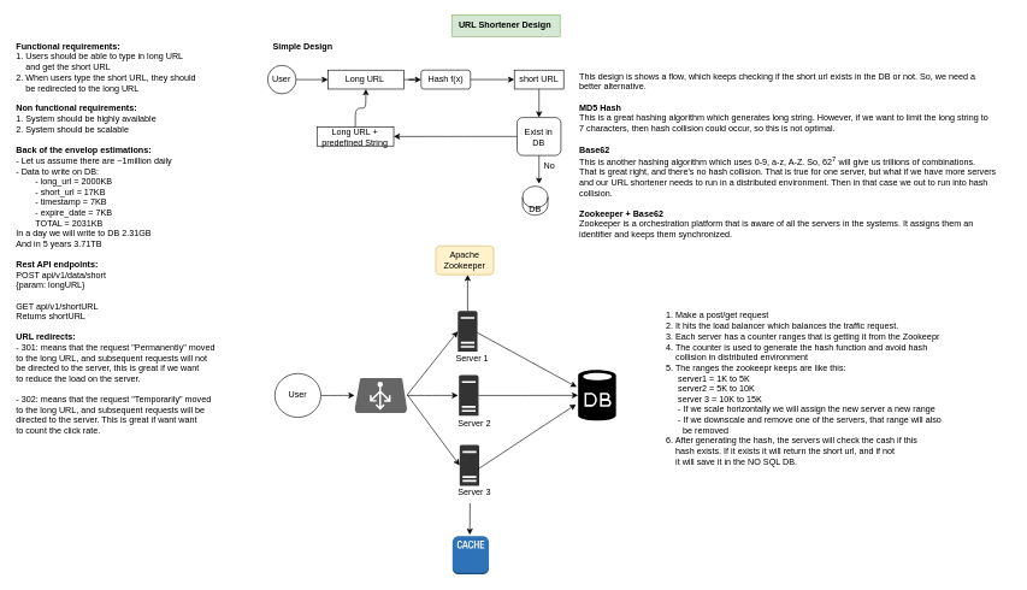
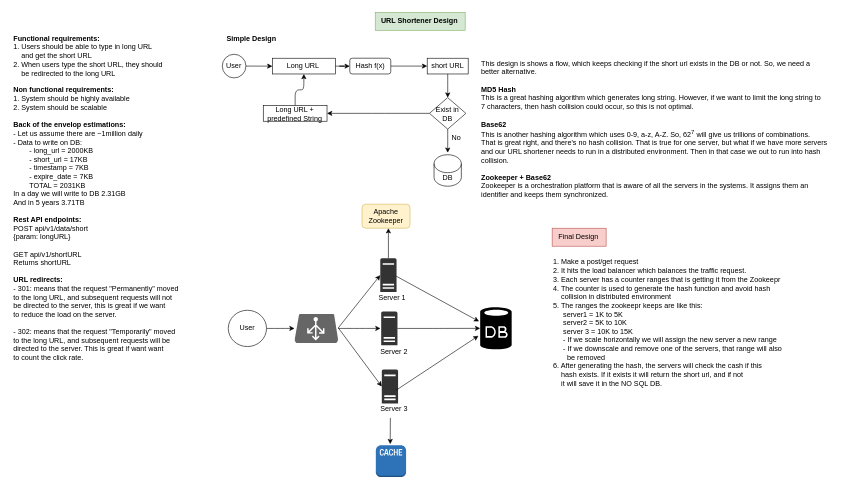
  <mxCell id="0" />
  <mxCell id="1" parent="0" />
  <mxCell id="2" value="URL Shortener Design&amp;nbsp;" style="text;html=1;align=center;verticalAlign=middle;resizable=0;points=[];autosize=1;strokeColor=#82b366;fillColor=#d5e8d4;fontStyle=1" vertex="1" parent="1"><mxGeometry x="625" y="20" width="150" height="30" as="geometry" /></mxCell>
  <mxCell id="3" value="&lt;b&gt;Functional requirements:&amp;nbsp;&lt;/b&gt;&lt;div&gt;1. Users should be able to type in long URL&amp;nbsp;&lt;/div&gt;&lt;div&gt;&amp;nbsp; &amp;nbsp; and get the short URL&amp;nbsp;&lt;/div&gt;&lt;div&gt;2. When users type the short URL, they should&lt;/div&gt;&lt;div&gt;&amp;nbsp; &amp;nbsp; be redirected to the long URL&amp;nbsp;&lt;/div&gt;&lt;div&gt;&lt;br&gt;&lt;/div&gt;&lt;div&gt;&lt;b&gt;Non functional requirements:&amp;nbsp;&lt;/b&gt;&lt;/div&gt;&lt;div&gt;1. System should be highly available&amp;nbsp;&lt;/div&gt;&lt;div&gt;2. System should be scalable&amp;nbsp;&lt;/div&gt;&lt;div&gt;&lt;br&gt;&lt;/div&gt;&lt;div&gt;&lt;b&gt;Back of the envelop estimations:&amp;nbsp;&lt;/b&gt;&lt;/div&gt;&lt;div&gt;- Let us assume there are ~1million daily&lt;/div&gt;&lt;div&gt;&lt;span style=&quot;background-color: initial;&quot;&gt;- Data to write on DB:&amp;nbsp;&lt;/span&gt;&lt;br&gt;&lt;/div&gt;&lt;div&gt;&lt;span style=&quot;background-color: initial;&quot;&gt;&lt;span style=&quot;white-space: pre;&quot;&gt;&#09;&lt;/span&gt;- long_url = 2000KB&lt;/span&gt;&lt;/div&gt;&lt;div&gt;&lt;span style=&quot;white-space: pre;&quot;&gt;&#09;&lt;/span&gt;- short_url = 17KB&lt;br&gt;&lt;span style=&quot;white-space: pre;&quot;&gt;&#09;&lt;/span&gt;- timestamp = 7KB&lt;br&gt;&lt;/div&gt;&lt;div&gt;&lt;span style=&quot;white-space: pre;&quot;&gt;&#09;&lt;/span&gt;- expire_date = 7KB&lt;/div&gt;&lt;div&gt;&lt;span style=&quot;white-space: pre;&quot;&gt;&#09;&lt;/span&gt;TOTAL = 2031KB&amp;nbsp;&lt;/div&gt;&lt;div&gt;In a day we will write to DB 2.31GB&lt;/div&gt;&lt;div&gt;And in 5 years 3.71TB&amp;nbsp;&lt;/div&gt;&lt;div&gt;&lt;br&gt;&lt;/div&gt;&lt;div&gt;&lt;b&gt;Rest API endpoints:&amp;nbsp;&amp;nbsp;&lt;/b&gt;&amp;nbsp;&lt;br&gt;&lt;/div&gt;&lt;div&gt;POST api/v1/data/short&lt;/div&gt;&lt;div&gt;{param: longURL}&lt;/div&gt;&lt;div&gt;&lt;br&gt;&lt;/div&gt;&lt;div&gt;GET api/v1/shortURL&lt;/div&gt;&lt;div&gt;Returns shortURL&amp;nbsp;&lt;/div&gt;&lt;div&gt;&lt;br&gt;&lt;/div&gt;&lt;div&gt;&lt;b&gt;URL redirects:&amp;nbsp;&lt;/b&gt;&lt;/div&gt;&lt;div&gt;- 301: means that the request &quot;Permanently&quot; moved&lt;/div&gt;&lt;div&gt;to the long URL, and subsequent requests will not&lt;/div&gt;&lt;div&gt;be directed to the server, this is great if we want&amp;nbsp;&lt;/div&gt;&lt;div&gt;to reduce the load on the server.&amp;nbsp;&lt;/div&gt;&lt;div&gt;&lt;br&gt;&lt;/div&gt;&lt;div&gt;- 302: means that the request &quot;Temporarily&quot; moved&amp;nbsp;&lt;/div&gt;&lt;div&gt;to the long URL, and subsequent requests will be&lt;/div&gt;&lt;div&gt;directed to the server. This is great if want want&amp;nbsp;&lt;/div&gt;&lt;div&gt;to count the click rate.&amp;nbsp;&amp;nbsp;&lt;/div&gt;" style="text;html=1;align=left;verticalAlign=middle;resizable=0;points=[];autosize=1;strokeColor=none;fillColor=none;" vertex="1" parent="1"><mxGeometry x="20" y="50" width="300" height="560" as="geometry" /></mxCell>
  <mxCell id="4" value="Simple Design&amp;nbsp;" style="text;html=1;align=center;verticalAlign=middle;resizable=0;points=[];autosize=1;strokeColor=none;fillColor=none;fontStyle=1" vertex="1" parent="1"><mxGeometry x="370" y="50" width="100" height="30" as="geometry" /></mxCell>
  <mxCell id="5" value="This design is shows a flow, which keeps checking if the short url exists in the DB or not. So, we need a&amp;nbsp;&lt;div&gt;better alternative.&amp;nbsp;&lt;br&gt;&lt;div&gt;&lt;br&gt;&lt;/div&gt;&lt;/div&gt;&lt;div&gt;&lt;b&gt;MD5 Hash&lt;/b&gt;&lt;/div&gt;&lt;div&gt;This is a great hashing algorithm which generates long string. However, if we want to limit the long string to&amp;nbsp;&lt;/div&gt;&lt;div&gt;7 characters, then hash collision could occur, so this is not optimal.&lt;/div&gt;&lt;div&gt;&lt;br&gt;&lt;/div&gt;&lt;div&gt;&lt;b&gt;Base62&lt;/b&gt;&lt;/div&gt;&lt;div&gt;This is another hashing algorithm which uses 0-9, a-z, A-Z. So, 62&lt;sup&gt;7&lt;/sup&gt; will give us trillions of combinations.&lt;/div&gt;&lt;div&gt;That is great right, and there's no hash collision. That is true for one server, but what if we have more servers&lt;/div&gt;&lt;div&gt;and our URL shortener needs to run in a distributed environment. Then in that case we out to run into hash&lt;/div&gt;&lt;div&gt;collision.&lt;/div&gt;&lt;div&gt;&lt;br&gt;&lt;/div&gt;&lt;div&gt;&lt;b&gt;Zookeeper + Base62&lt;/b&gt;&lt;/div&gt;&lt;div&gt;Zookeeper is a orchestration platform that is aware of all the servers in the systems. It assigns them an&amp;nbsp;&lt;/div&gt;&lt;div&gt;identifier and keeps them synchronized.&amp;nbsp;&lt;/div&gt;" style="text;html=1;align=left;verticalAlign=middle;resizable=0;points=[];autosize=1;strokeColor=none;fillColor=none;" vertex="1" parent="1"><mxGeometry x="800" y="90" width="600" height="250" as="geometry" /></mxCell>
  <mxCell id="6" value="" style="group" vertex="1" connectable="0" parent="1"><mxGeometry x="370" y="90" width="410.0" height="220" as="geometry" /></mxCell>
  <mxCell id="7" value="" style="edgeStyle=orthogonalEdgeStyle;orthogonalLoop=1;jettySize=auto;html=1;" edge="1" parent="6" source="8" target="10"><mxGeometry relative="1" as="geometry" /></mxCell>
  <mxCell id="8" value="User" style="ellipse;whiteSpace=wrap;html=1;aspect=fixed;" vertex="1" parent="6"><mxGeometry width="39.403" height="39.403" as="geometry" /></mxCell>
  <mxCell id="9" value="" style="edgeStyle=orthogonalEdgeStyle;orthogonalLoop=1;jettySize=auto;html=1;" edge="1" parent="6" source="10" target="12"><mxGeometry relative="1" as="geometry" /></mxCell>
  <mxCell id="10" value="Long URL&amp;nbsp;" style="whiteSpace=wrap;html=1;" vertex="1" parent="6"><mxGeometry x="83.519" y="6.567" width="105" height="26.269" as="geometry" /></mxCell>
  <mxCell id="11" value="" style="edgeStyle=orthogonalEdgeStyle;orthogonalLoop=1;jettySize=auto;html=1;" edge="1" parent="6" source="12" target="14"><mxGeometry relative="1" as="geometry" /></mxCell>
  <mxCell id="12" value="Hash f(x)" style="whiteSpace=wrap;html=1;rounded=1;" vertex="1" parent="6"><mxGeometry x="212.593" y="6.567" width="68.333" height="26.269" as="geometry" /></mxCell>
  <mxCell id="13" value="" style="edgeStyle=orthogonalEdgeStyle;orthogonalLoop=1;jettySize=auto;html=1;" edge="1" parent="6" source="14" target="17"><mxGeometry relative="1" as="geometry" /></mxCell>
  <mxCell id="14" value="short URL" style="whiteSpace=wrap;html=1;" vertex="1" parent="6"><mxGeometry x="341.667" y="6.567" width="68.333" height="26.269" as="geometry" /></mxCell>
  <mxCell id="15" value="" style="edgeStyle=orthogonalEdgeStyle;orthogonalLoop=1;jettySize=auto;html=1;" edge="1" parent="6" source="17"><mxGeometry relative="1" as="geometry"><mxPoint x="375.833" y="164.179" as="targetPoint" /></mxGeometry></mxCell>
  <mxCell id="16" value="" style="edgeStyle=orthogonalEdgeStyle;orthogonalLoop=1;jettySize=auto;html=1;entryX=1;entryY=0.5;entryDx=0;entryDy=0;" edge="1" parent="6" source="17" target="21"><mxGeometry relative="1" as="geometry"><mxPoint x="284.722" y="98.507" as="targetPoint" /></mxGeometry></mxCell>
- <mxCell id="17" value="Exist in&lt;div&gt;DB&lt;/div&gt;" style="whiteSpace=wrap;html=1;rounded=1;" vertex="1" parent="6"><mxGeometry x="345.463" y="72.239" width="60.741" height="52.537" as="geometry" /></mxCell>
- <mxCell id="18" value="DB" style="shape=cylinder3;whiteSpace=wrap;html=1;boundedLbl=1;backgroundOutline=1;size=15;" vertex="1" parent="6"><mxGeometry x="353.056" y="167.463" width="35" height="40" as="geometry" /></mxCell>
+ <mxCell id="17" value="Exist in&lt;div&gt;DB&lt;/div&gt;" style="rhombus;whiteSpace=wrap;html=1;" vertex="1" parent="6"><mxGeometry x="345.463" y="72.239" width="60.741" height="52.537" as="geometry" /></mxCell>
+ <mxCell id="18" value="DB" style="shape=cylinder3;whiteSpace=wrap;html=1;boundedLbl=1;backgroundOutline=1;size=15;" vertex="1" parent="6"><mxGeometry x="353.056" y="167.463" width="45.556" height="52.537" as="geometry" /></mxCell>
  <mxCell id="19" value="No" style="text;html=1;align=center;verticalAlign=middle;resizable=0;points=[];autosize=1;strokeColor=none;fillColor=none;" vertex="1" parent="6"><mxGeometry x="370.0" y="124.777" width="40" height="30" as="geometry" /></mxCell>
  <mxCell id="20" value="" style="edgeStyle=orthogonalEdgeStyle;orthogonalLoop=1;jettySize=auto;html=1;" edge="1" parent="6" source="21" target="10"><mxGeometry relative="1" as="geometry" /></mxCell>
  <mxCell id="21" value="Long URL + predefined String" style="whiteSpace=wrap;html=1;" vertex="1" parent="6"><mxGeometry x="68.333" y="85.373" width="106.296" height="26.269" as="geometry" /></mxCell>
  <mxCell id="22" value="Apache&lt;div&gt;Zookeeper&lt;/div&gt;" style="rounded=1;whiteSpace=wrap;html=1;fillColor=#fff2cc;strokeColor=#d6b656;" vertex="1" parent="1"><mxGeometry x="603" y="340" width="80" height="40" as="geometry" /></mxCell>
  <mxCell id="23" value="" style="group" vertex="1" connectable="0" parent="1"><mxGeometry x="380" y="430" width="300" height="260" as="geometry" /></mxCell>
  <mxCell id="24" value="" style="edgeStyle=orthogonalEdgeStyle;orthogonalLoop=1;jettySize=auto;html=1;" edge="1" parent="23" source="25"><mxGeometry relative="1" as="geometry"><mxPoint x="110.482" y="117.081" as="targetPoint" /></mxGeometry></mxCell>
  <mxCell id="25" value="User" style="ellipse;whiteSpace=wrap;html=1;" vertex="1" parent="23"><mxGeometry y="86.801" width="63.739" height="60.559" as="geometry" /></mxCell>
  <mxCell id="26" value="" style="edgeStyle=orthogonalEdgeStyle;orthogonalLoop=1;jettySize=auto;html=1;" edge="1" parent="23" source="27"><mxGeometry relative="1" as="geometry"><mxPoint x="253.738" y="117.081" as="targetPoint" /></mxGeometry></mxCell>
  <mxCell id="27" value="" style="verticalLabelPosition=bottom;html=1;verticalAlign=top;align=center;strokeColor=none;fillColor=#666666;shape=mxgraph.azure.azure_load_balancer;" vertex="1" parent="23"><mxGeometry x="110.482" y="92.857" width="72.841" height="48.447" as="geometry" /></mxCell>
  <mxCell id="28" value="" style="group" vertex="1" connectable="0" parent="23"><mxGeometry x="240.51" y="88.82" width="59.49" height="76.708" as="geometry" /></mxCell>
  <mxCell id="29" value="" style="sketch=0;aspect=fixed;pointerEvents=1;shadow=0;dashed=0;html=1;strokeColor=none;labelPosition=center;verticalLabelPosition=bottom;verticalAlign=top;align=center;fillColor=#333333;shape=mxgraph.mscae.enterprise.server_generic" vertex="1" parent="28"><mxGeometry x="14.448" width="27.13" height="56.522" as="geometry" /></mxCell>
  <mxCell id="30" value="Server 2" style="text;html=1;align=center;verticalAlign=middle;resizable=0;points=[];autosize=1;strokeColor=none;fillColor=none;" vertex="1" parent="28"><mxGeometry y="52.484" width="70" height="30" as="geometry" /></mxCell>
  <mxCell id="31" value="Server 1" style="text;html=1;align=center;verticalAlign=middle;resizable=0;points=[];autosize=1;strokeColor=none;fillColor=none;" vertex="1" parent="23"><mxGeometry x="237.96" y="50.87" width="70" height="30" as="geometry" /></mxCell>
  <mxCell id="32" value="" style="sketch=0;aspect=fixed;pointerEvents=1;shadow=0;dashed=0;html=1;strokeColor=none;labelPosition=center;verticalLabelPosition=bottom;verticalAlign=top;align=center;fillColor=#333333;shape=mxgraph.mscae.enterprise.server_generic" vertex="1" parent="23"><mxGeometry x="253.428" width="27.13" height="56.522" as="geometry" /></mxCell>
  <mxCell id="33" value="" style="sketch=0;aspect=fixed;pointerEvents=1;shadow=0;dashed=0;html=1;strokeColor=none;labelPosition=center;verticalLabelPosition=bottom;verticalAlign=top;align=center;fillColor=#333333;shape=mxgraph.mscae.enterprise.server_generic" vertex="1" parent="23"><mxGeometry x="255.977" y="185.714" width="27.13" height="56.522" as="geometry" /></mxCell>
  <mxCell id="34" value="Server 3" style="text;html=1;align=center;verticalAlign=middle;resizable=0;points=[];autosize=1;strokeColor=none;fillColor=none;" vertex="1" parent="23"><mxGeometry x="240.51" y="235.776" width="70" height="30" as="geometry" /></mxCell>
  <mxCell id="35" value="" style="endArrow=classic;html=1;entryX=0;entryY=0.5;entryDx=0;entryDy=0;entryPerimeter=0;" edge="1" parent="23" target="32"><mxGeometry width="50" height="50" relative="1" as="geometry"><mxPoint x="183.323" y="116.273" as="sourcePoint" /><mxPoint x="225.816" y="75.901" as="targetPoint" /></mxGeometry></mxCell>
  <mxCell id="36" value="" style="endArrow=classic;html=1;entryX=0;entryY=0.5;entryDx=0;entryDy=0;entryPerimeter=0;" edge="1" parent="23" target="33"><mxGeometry width="50" height="50" relative="1" as="geometry"><mxPoint x="183.493" y="116.273" as="sourcePoint" /><mxPoint x="253.428" y="28.261" as="targetPoint" /></mxGeometry></mxCell>
  <mxCell id="37" value="" style="endArrow=classic;html=1;exitX=0.5;exitY=0;exitDx=0;exitDy=0;exitPerimeter=0;" edge="1" parent="1" source="32"><mxGeometry width="50" height="50" relative="1" as="geometry"><mxPoint x="570" y="450" as="sourcePoint" /><mxPoint x="647" y="380" as="targetPoint" /></mxGeometry></mxCell>
  <mxCell id="38" value="" style="outlineConnect=0;dashed=0;verticalLabelPosition=bottom;verticalAlign=top;align=center;html=1;shape=mxgraph.aws3.cache_node;fillColor=#2E73B8;gradientColor=none;" vertex="1" parent="1"><mxGeometry x="626" y="742" width="50.48" height="53" as="geometry" /></mxCell>
  <mxCell id="39" value="" style="endArrow=classic;html=1;exitX=0.425;exitY=1.022;exitDx=0;exitDy=0;exitPerimeter=0;" edge="1" parent="1" source="34"><mxGeometry width="50" height="50" relative="1" as="geometry"><mxPoint x="705" y="710" as="sourcePoint" /><mxPoint x="650" y="740" as="targetPoint" /></mxGeometry></mxCell>
  <mxCell id="40" value="" style="edgeStyle=orthogonalEdgeStyle;orthogonalLoop=1;jettySize=auto;html=1;entryX=0;entryY=0.5;entryDx=0;entryDy=0;entryPerimeter=0;" edge="1" parent="1" source="29" target="41"><mxGeometry relative="1" as="geometry"><mxPoint x="742.088" y="547.081" as="targetPoint" /></mxGeometry></mxCell>
  <mxCell id="41" value="" style="verticalLabelPosition=bottom;html=1;verticalAlign=top;align=center;strokeColor=none;fillColor=#000000;shape=mxgraph.azure.database;" vertex="1" parent="1"><mxGeometry x="800" y="512" width="52.5" height="70" as="geometry" /></mxCell>
  <mxCell id="42" value="" style="endArrow=classic;html=1;entryX=-0.036;entryY=0.335;entryDx=0;entryDy=0;entryPerimeter=0;" edge="1" parent="1" target="41"><mxGeometry width="50" height="50" relative="1" as="geometry"><mxPoint x="660" y="460" as="sourcePoint" /><mxPoint x="710" y="410" as="targetPoint" /></mxGeometry></mxCell>
  <mxCell id="43" value="" style="endArrow=classic;html=1;entryX=-0.055;entryY=0.678;entryDx=0;entryDy=0;entryPerimeter=0;" edge="1" parent="1" target="41"><mxGeometry width="50" height="50" relative="1" as="geometry"><mxPoint x="660" y="650" as="sourcePoint" /><mxPoint x="710" y="600" as="targetPoint" /></mxGeometry></mxCell>
+ <mxCell id="44" value="Final Design&amp;nbsp;" style="text;html=1;align=center;verticalAlign=middle;resizable=0;points=[];autosize=1;strokeColor=#b85450;fillColor=#f8cecc;" vertex="1" parent="1"><mxGeometry x="920" y="380" width="90" height="30" as="geometry" /></mxCell>
  <mxCell id="45" value="1. Make a post/get request&amp;nbsp;&lt;div&gt;2. It hits the load balancer which balances the traffic request.&lt;/div&gt;&lt;div&gt;3. Each server has a counter ranges that is getting it from the Zookeepr&lt;/div&gt;&lt;div&gt;4. The counter is used to generate the hash function and avoid hash&lt;/div&gt;&lt;div&gt;&amp;nbsp; &amp;nbsp; collision in distributed environment&amp;nbsp;&lt;/div&gt;&lt;div&gt;5. The ranges the zookeepr keeps are like this:&amp;nbsp;&lt;/div&gt;&lt;div&gt;&amp;nbsp; &amp;nbsp; &amp;nbsp;server1 = 1K to 5K&amp;nbsp;&lt;/div&gt;&lt;div&gt;&amp;nbsp; &amp;nbsp; &amp;nbsp;server2 = 5K to 10K&lt;/div&gt;&lt;div&gt;&amp;nbsp; &amp;nbsp; &amp;nbsp;server 3 = 10K to 15K&amp;nbsp;&lt;/div&gt;&lt;div&gt;&amp;nbsp; &amp;nbsp; &amp;nbsp;- If we scale horizontally we will assign the new server a new range&lt;/div&gt;&lt;div&gt;&amp;nbsp; &amp;nbsp; &amp;nbsp;- If we downscale and remove one of the servers, that range will also&lt;/div&gt;&lt;div&gt;&amp;nbsp; &amp;nbsp; &amp;nbsp; &amp;nbsp;be removed&amp;nbsp;&lt;/div&gt;&lt;div&gt;6. After generating the hash, the servers will check the cash if this&amp;nbsp;&lt;/div&gt;&lt;div&gt;&amp;nbsp; &amp;nbsp; hash exists. If it exists it will return the short url, and if not&lt;/div&gt;&lt;div&gt;&amp;nbsp; &amp;nbsp; it will save it in the NO SQL DB.&amp;nbsp;&lt;/div&gt;&lt;div&gt;&lt;br&gt;&lt;/div&gt;" style="text;html=1;align=left;verticalAlign=middle;resizable=0;points=[];autosize=1;strokeColor=none;fillColor=none;" vertex="1" parent="1"><mxGeometry x="920" y="425" width="400" height="240" as="geometry" /></mxCell>
